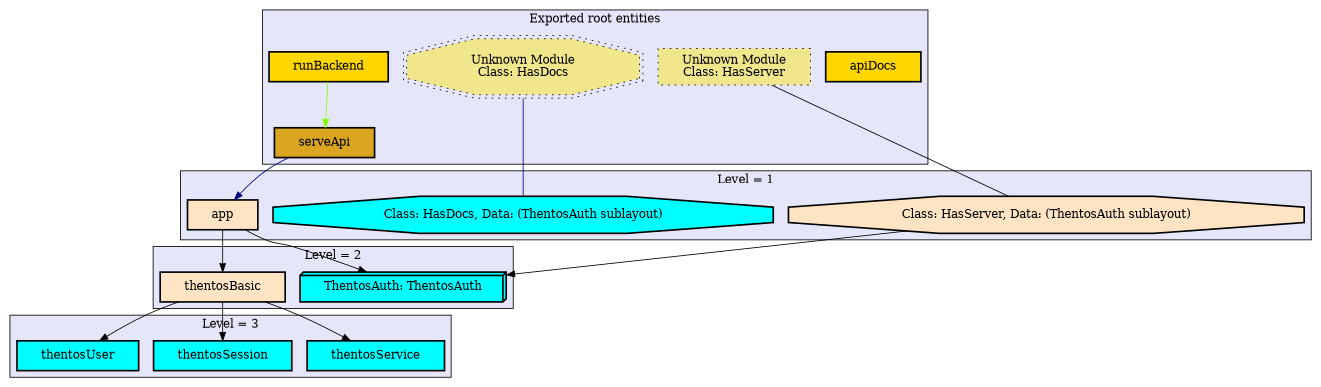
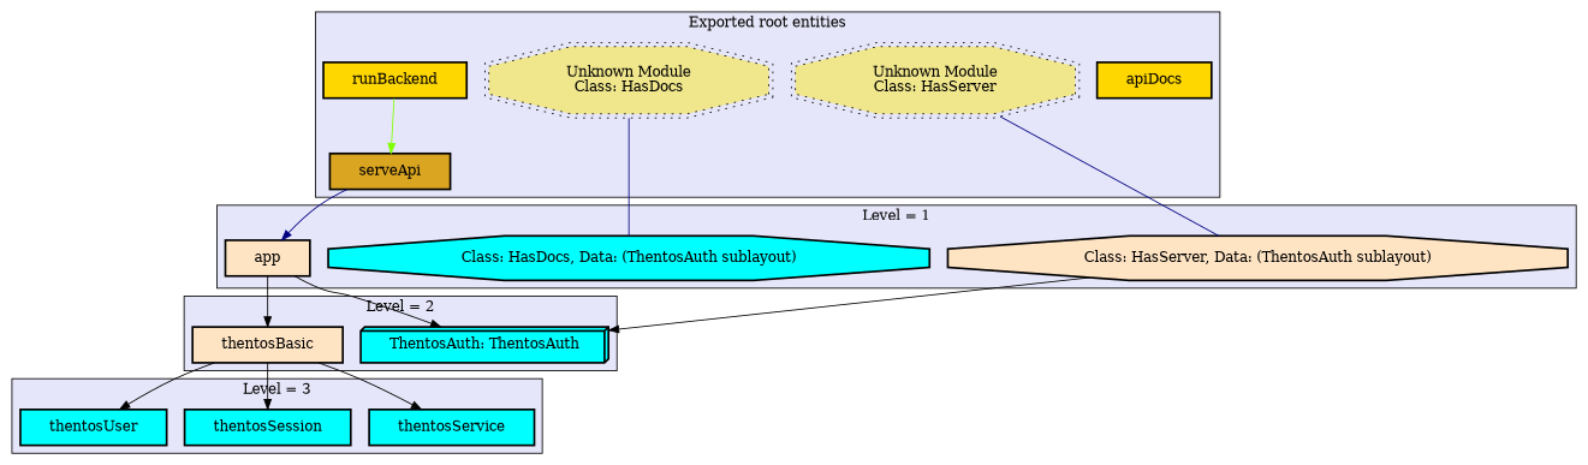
  digraph {
    node [fillcolor=cyan margin="0.4,0.1" shape=box style="filled,bold"]
    edge [color=black penwidth=1]
    n1 [fillcolor=gold label=apiDocs]
    n2 [fillcolor=gold label=runBackend]
    n3 [fillcolor=goldenrod label=serveApi]
    n4 [fillcolor=khaki label="Unknown Module\nClass: HasDocs" shape=doubleoctagon style="filled,dotted"]
-   n5 [fillcolor=khaki label="Unknown Module\nClass: HasServer" style="filled,dotted"]
+   n5 [fillcolor=khaki label="Unknown Module\nClass: HasServer" shape=doubleoctagon style="filled,dotted"]
    n6 [fillcolor=bisque label=app]
    n7 [label="Class: HasDocs, Data: (ThentosAuth sublayout)" shape=octagon]
    n8 [fillcolor=bisque label="Class: HasServer, Data: (ThentosAuth sublayout)" shape=octagon]
    n9 [label="ThentosAuth: ThentosAuth" shape=box3d]
    n10 [fillcolor=bisque label=thentosBasic]
    n11 [label=thentosService]
    n12 [label=thentosSession]
    n13 [label=thentosUser]
    subgraph cluster_1 {
      fillcolor=lavender
      label="Exported root entities"
      style=filled
      n1
      n2
      n3
      n4
      n5
    }
    subgraph cluster_2 {
      fillcolor=lavender
      label="Level = 1"
      style=filled
      n6
      n7
      n8
    }
    subgraph cluster_3 {
      fillcolor=lavender
      label="Level = 2"
      style=filled
      n9
      n10
    }
    subgraph cluster_4 {
      fillcolor=lavender
      label="Level = 3"
      style=filled
      n11
      n12
      n13
    }
    n2 -> n3 [color=chartreuse]
    n3 -> n6 [color=navy]
    n4 -> n7 [color=navy dir=none]
-   n5 -> n8 [dir=none]
+   n5 -> n8 [color=navy dir=none]
    n6 -> n9
    n6 -> n10
    n8 -> n9
    n10 -> n11
    n10 -> n12
    n10 -> n13
  }
